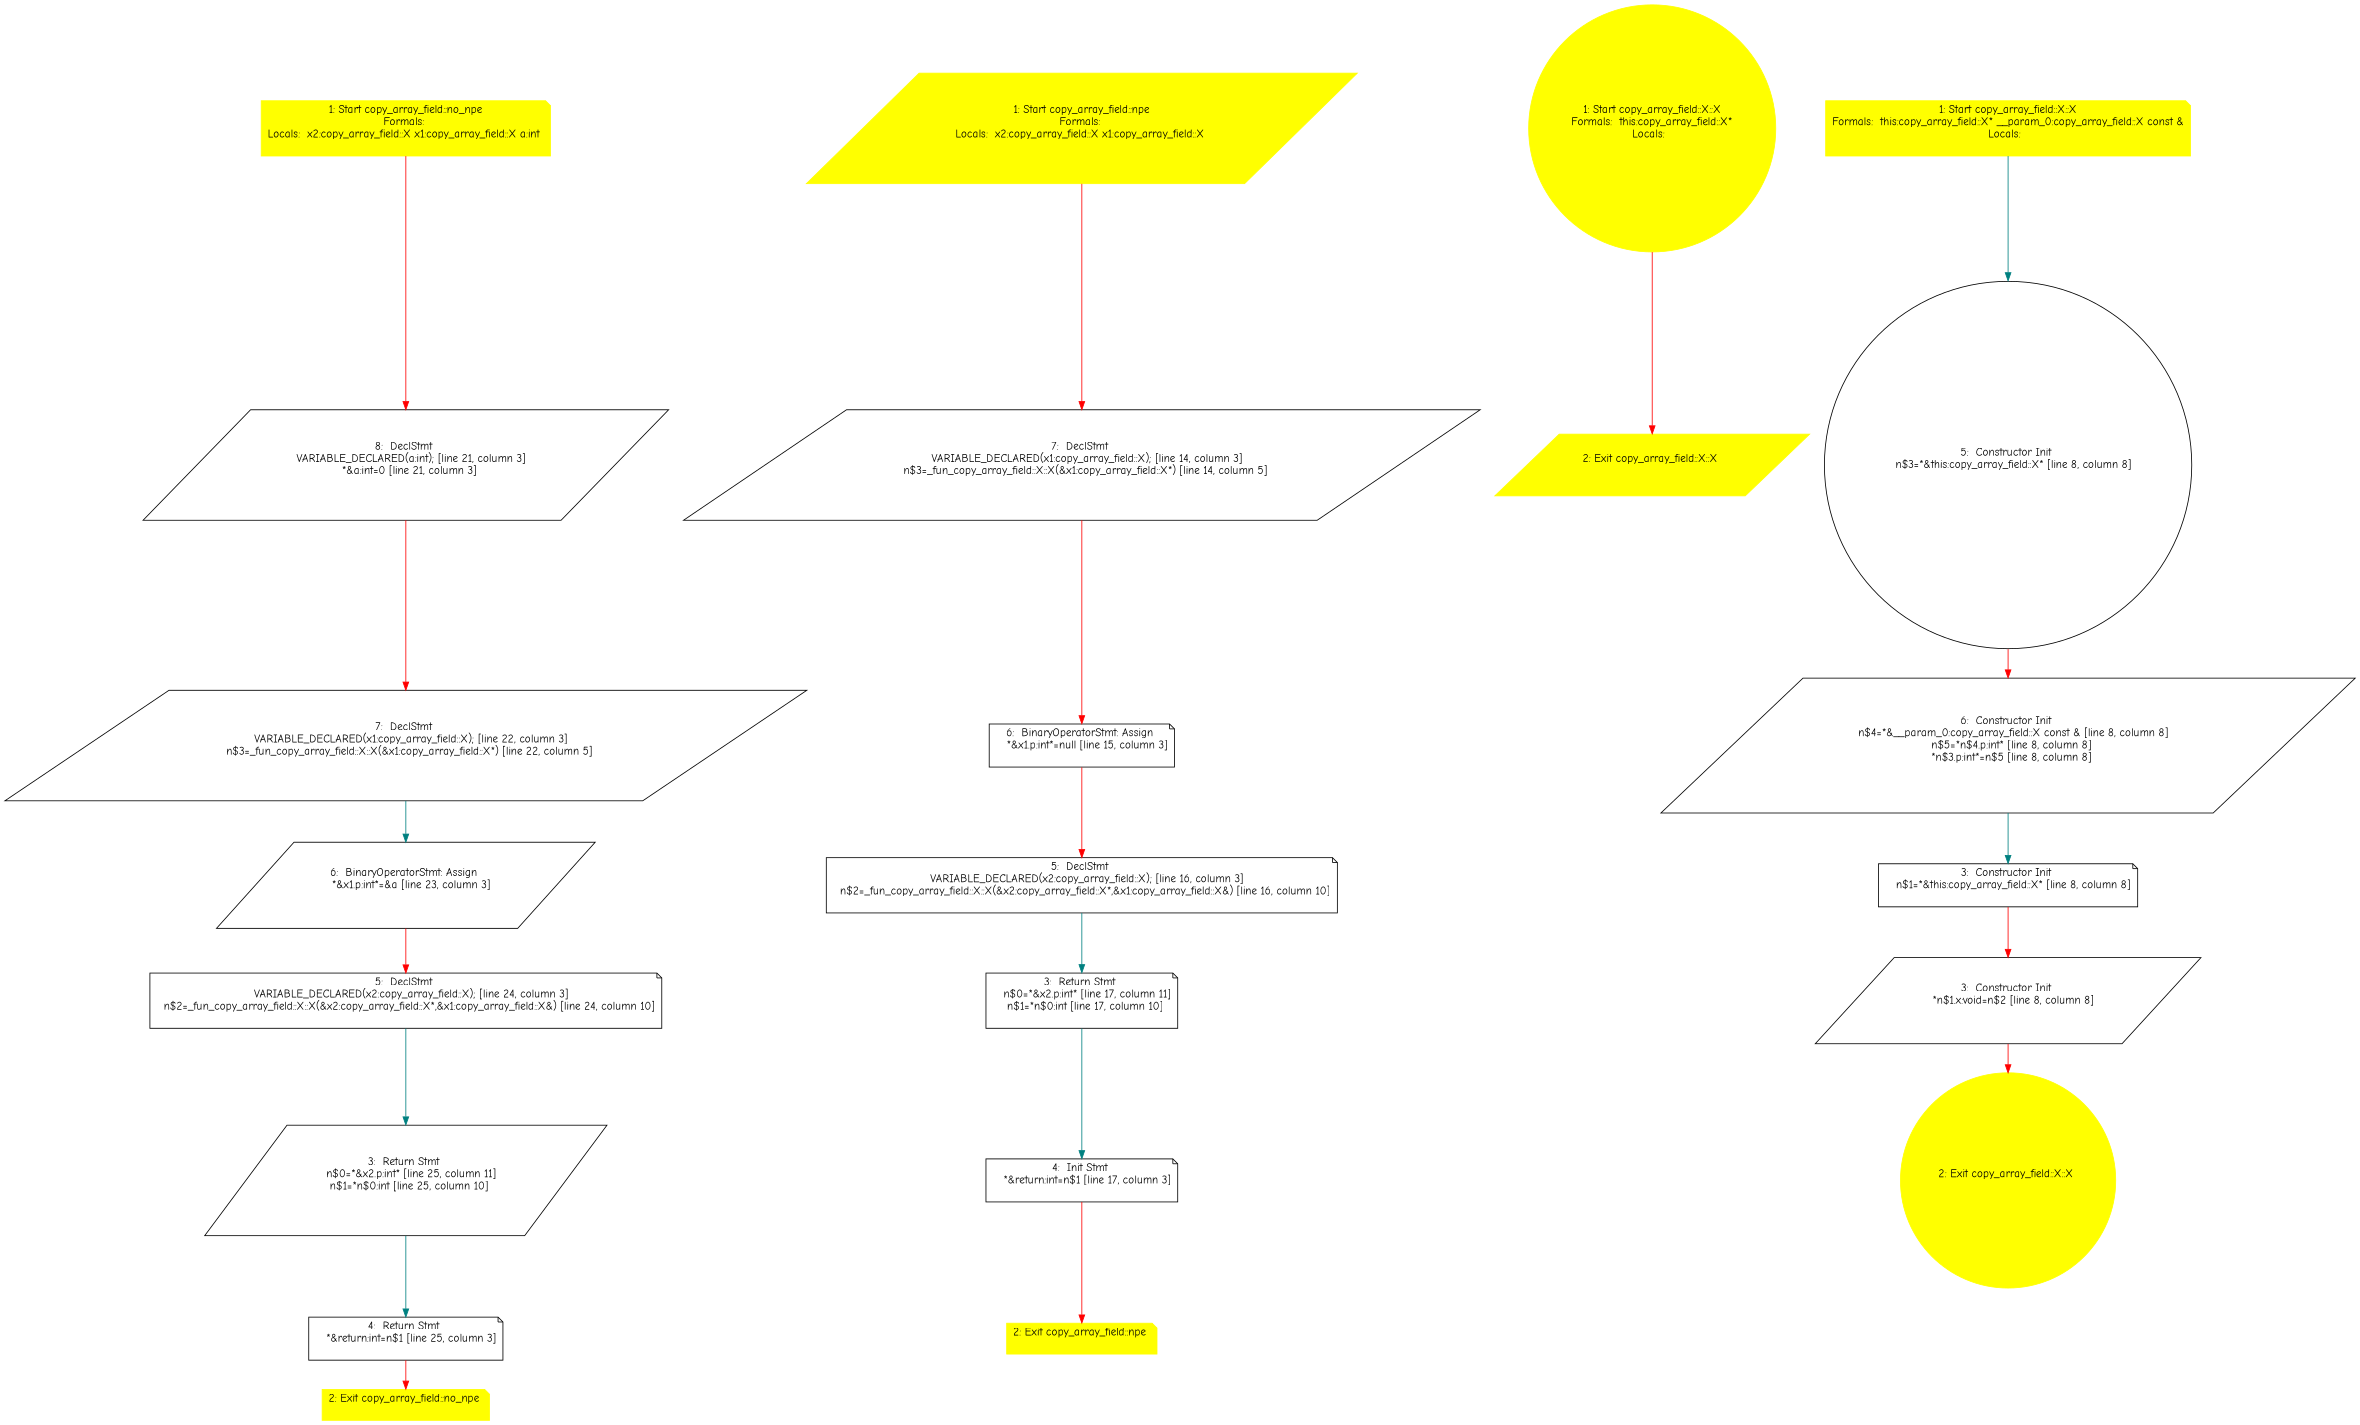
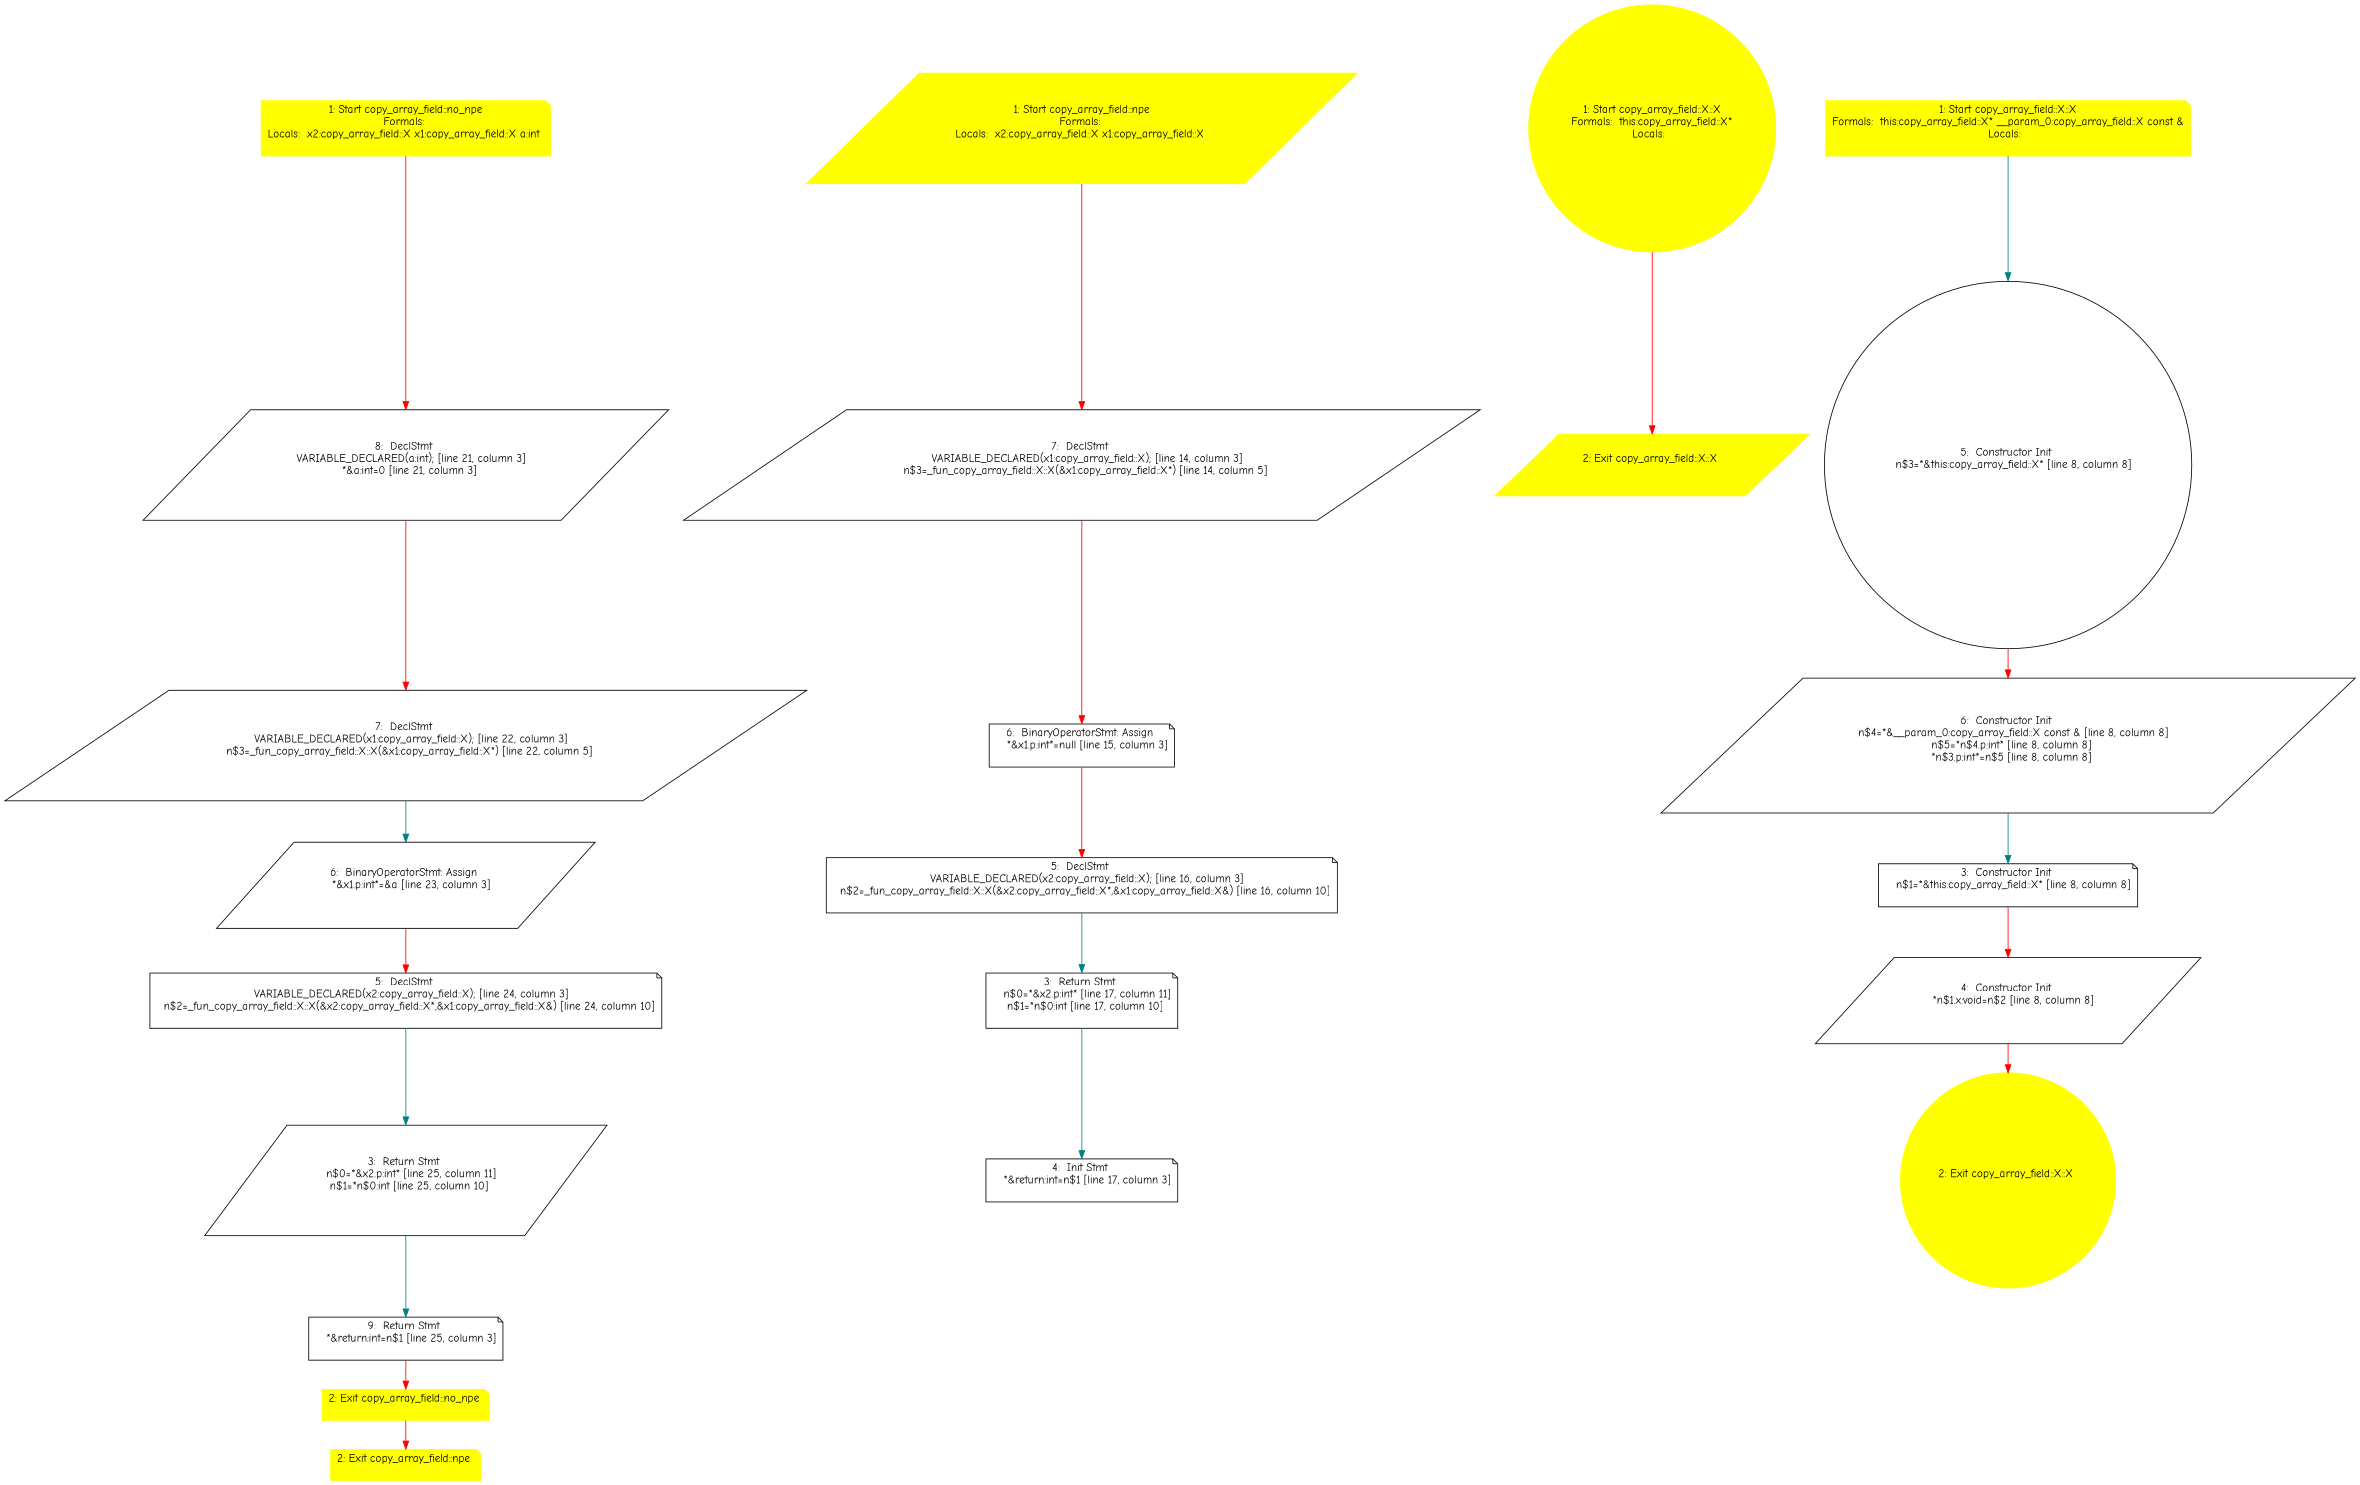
  digraph {
    fontname="Comic Neue"
    node [fontname="Comic Neue" shape=note]
    edge [color=red fontname="Comic Neue"]
    n1 [color=yellow label="1: Start copy_array_field::no_npe\nFormals: \nLocals:  x2:copy_array_field::X x1:copy_array_field::X a:int \n  " style=filled]
    n2 [label="8:  DeclStmt \n   VARIABLE_DECLARED(a:int); [line 21, column 3]\n  *&a:int=0 [line 21, column 3]\n " shape=parallelogram]
    n3 [label="7:  DeclStmt \n   VARIABLE_DECLARED(x1:copy_array_field::X); [line 22, column 3]\n  n$3=_fun_copy_array_field::X::X(&x1:copy_array_field::X*) [line 22, column 5]\n " shape=parallelogram]
    n4 [label="6:  BinaryOperatorStmt: Assign \n   *&x1.p:int*=&a [line 23, column 3]\n " shape=parallelogram]
    n5 [color=yellow label="2: Exit copy_array_field::no_npe \n  " style=filled]
    n6 [label="3:  Return Stmt \n   n$0=*&x2.p:int* [line 25, column 11]\n  n$1=*n$0:int [line 25, column 10]\n " shape=parallelogram]
-   n7 [label="4:  Return Stmt \n   *&return:int=n$1 [line 25, column 3]\n "]
+   n7 [label="9:  Return Stmt \n   *&return:int=n$1 [line 25, column 3]\n "]
    n8 [label="5:  DeclStmt \n   VARIABLE_DECLARED(x2:copy_array_field::X); [line 24, column 3]\n  n$2=_fun_copy_array_field::X::X(&x2:copy_array_field::X*,&x1:copy_array_field::X&) [line 24, column 10]\n "]
    n9 [color=yellow label="1: Start copy_array_field::npe\nFormals: \nLocals:  x2:copy_array_field::X x1:copy_array_field::X \n  " shape=parallelogram style=filled]
    n10 [label="7:  DeclStmt \n   VARIABLE_DECLARED(x1:copy_array_field::X); [line 14, column 3]\n  n$3=_fun_copy_array_field::X::X(&x1:copy_array_field::X*) [line 14, column 5]\n " shape=parallelogram]
    n11 [label="6:  BinaryOperatorStmt: Assign \n   *&x1.p:int*=null [line 15, column 3]\n "]
    n12 [label="5:  DeclStmt \n   VARIABLE_DECLARED(x2:copy_array_field::X); [line 16, column 3]\n  n$2=_fun_copy_array_field::X::X(&x2:copy_array_field::X*,&x1:copy_array_field::X&) [line 16, column 10]\n "]
    n13 [color=yellow label="2: Exit copy_array_field::npe \n  " style=filled]
    n14 [label="3:  Return Stmt \n   n$0=*&x2.p:int* [line 17, column 11]\n  n$1=*n$0:int [line 17, column 10]\n "]
    n15 [label="4:  Init Stmt \n   *&return:int=n$1 [line 17, column 3]\n "]
    n16 [color=yellow label="1: Start copy_array_field::X::X\nFormals:  this:copy_array_field::X*\nLocals:  \n  " shape=circle style=filled]
    n17 [color=yellow label="2: Exit copy_array_field::X::X \n  " shape=parallelogram style=filled]
    n18 [color=yellow label="1: Start copy_array_field::X::X\nFormals:  this:copy_array_field::X* __param_0:copy_array_field::X const &\nLocals:  \n  " style=filled]
    n19 [label="5:  Constructor Init \n   n$3=*&this:copy_array_field::X* [line 8, column 8]\n " shape=circle]
    n20 [label="6:  Constructor Init \n   n$4=*&__param_0:copy_array_field::X const & [line 8, column 8]\n  n$5=*n$4.p:int* [line 8, column 8]\n  *n$3.p:int*=n$5 [line 8, column 8]\n " shape=parallelogram]
    n21 [label="3:  Constructor Init \n   n$1=*&this:copy_array_field::X* [line 8, column 8]\n "]
    n22 [color=yellow label="2: Exit copy_array_field::X::X \n  " shape=circle style=filled]
-   n23 [label="3:  Constructor Init \n   *n$1.x:void=n$2 [line 8, column 8]\n " shape=parallelogram]
+   n23 [label="4:  Constructor Init \n   *n$1.x:void=n$2 [line 8, column 8]\n " shape=parallelogram]
    n1 -> n2
    n2 -> n3
    n3 -> n4 [color=teal]
    n4 -> n8
    n6 -> n7 [color=teal]
    n7 -> n5
    n8 -> n6 [color=teal]
    n9 -> n10
    n10 -> n11
    n11 -> n12
    n12 -> n14 [color=teal]
    n14 -> n15 [color=teal]
-   n15 -> n13
+   n5 -> n13
    n16 -> n17
    n18 -> n19 [color=teal]
    n19 -> n20
    n20 -> n21 [color=teal]
    n21 -> n23
    n23 -> n22
  }
